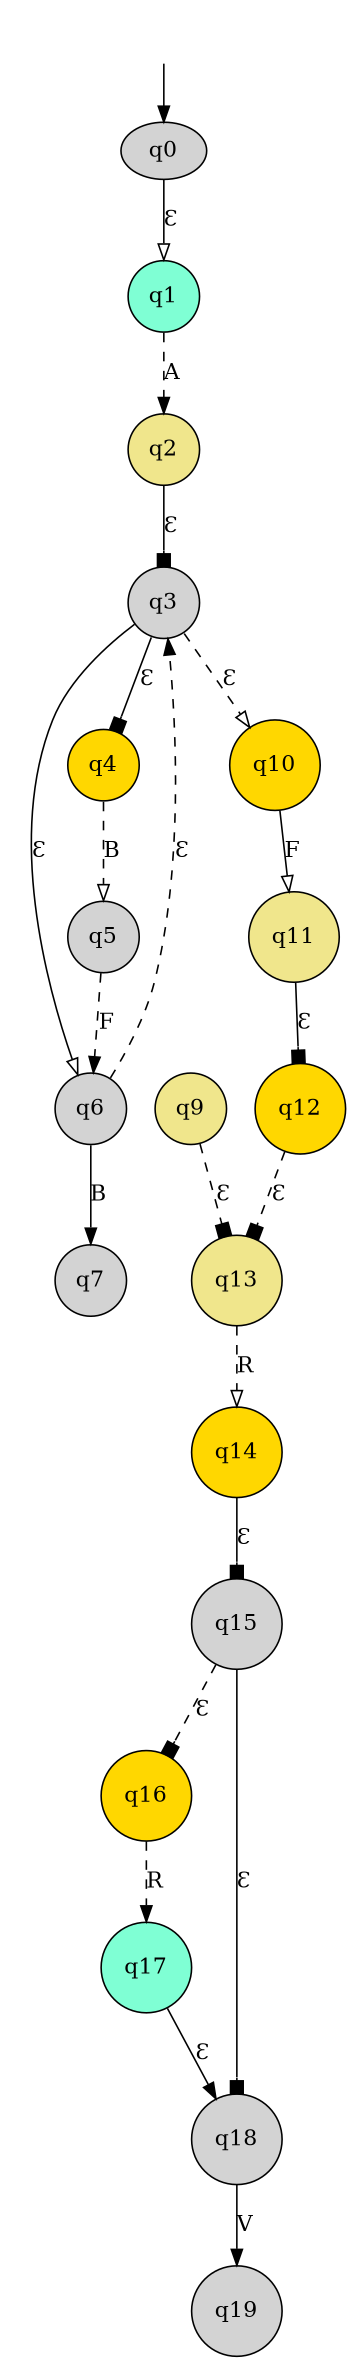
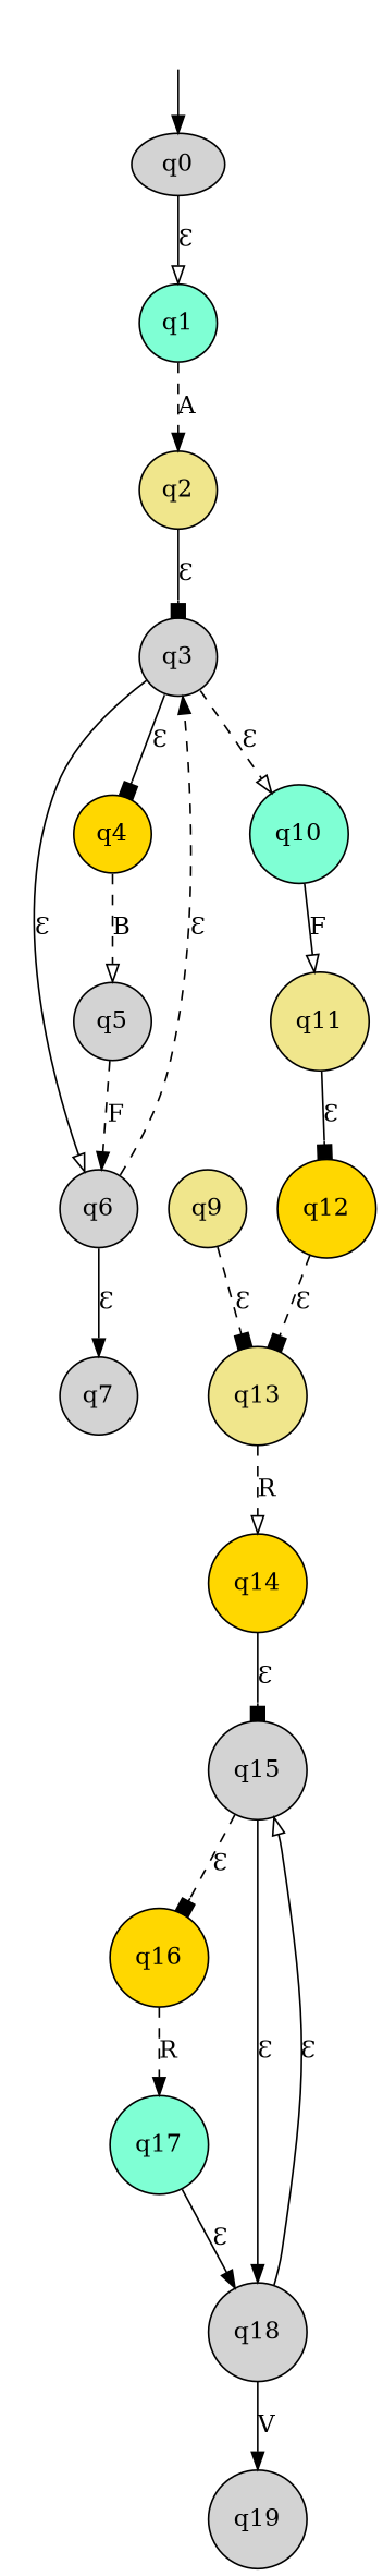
  digraph {
    rankdir=TB
    node [style=filled fillcolor=lightgrey shape=circle]
    edge [arrowhead=normal style=solid]
    fake [style=invisible fillcolor="" shape=""]
    q0 [root=true shape=""]
    q1 [fillcolor=aquamarine]
    q2 [fillcolor=khaki]
    q3
    q4 [fillcolor=gold]
    q6
-   q10 [fillcolor=gold]
+   q10 [fillcolor=aquamarine]
    q5
    q7
    q11 [fillcolor=khaki]
    q9 [fillcolor=khaki]
    q13 [fillcolor=khaki]
    q14 [fillcolor=gold]
    q12 [fillcolor=gold]
    q15
    q16 [fillcolor=gold]
    q18
    q17 [fillcolor=aquamarine]
    q19
    fake -> q0
    q0 -> q1 [arrowhead=onormal label="Ɛ"]
    q1 -> q2 [label=A style=dashed]
    q2 -> q3 [arrowhead=box label="Ɛ"]
    q3 -> q4 [arrowhead=box label="Ɛ"]
    q3 -> q6 [arrowhead=onormal label="Ɛ"]
    q3 -> q10 [arrowhead=onormal label="Ɛ" style=dashed]
    q4 -> q5 [arrowhead=onormal label=B style=dashed]
    q6 -> q3 [label="Ɛ" style=dashed]
-   q6 -> q7 [label=B]
+   q6 -> q7 [label="Ɛ"]
    q10 -> q11 [arrowhead=onormal label=F]
    q5 -> q6 [label=F style=dashed]
    q11 -> q12 [arrowhead=box label="Ɛ"]
    q9 -> q13 [arrowhead=box label="Ɛ" style=dashed]
    q13 -> q14 [arrowhead=onormal label=R style=dashed]
    q14 -> q15 [arrowhead=box label="Ɛ"]
    q12 -> q13 [arrowhead=box label="Ɛ" style=dashed]
    q15 -> q16 [arrowhead=box label="Ɛ" style=dashed]
-   q15 -> q18 [arrowhead=box label="Ɛ"]
+   q15 -> q18 [label="Ɛ"]
    q16 -> q17 [label=R style=dashed]
+   q18 -> q15 [arrowhead=onormal label="Ɛ"]
    q18 -> q19 [label=V]
    q17 -> q18 [label="Ɛ"]
  }
